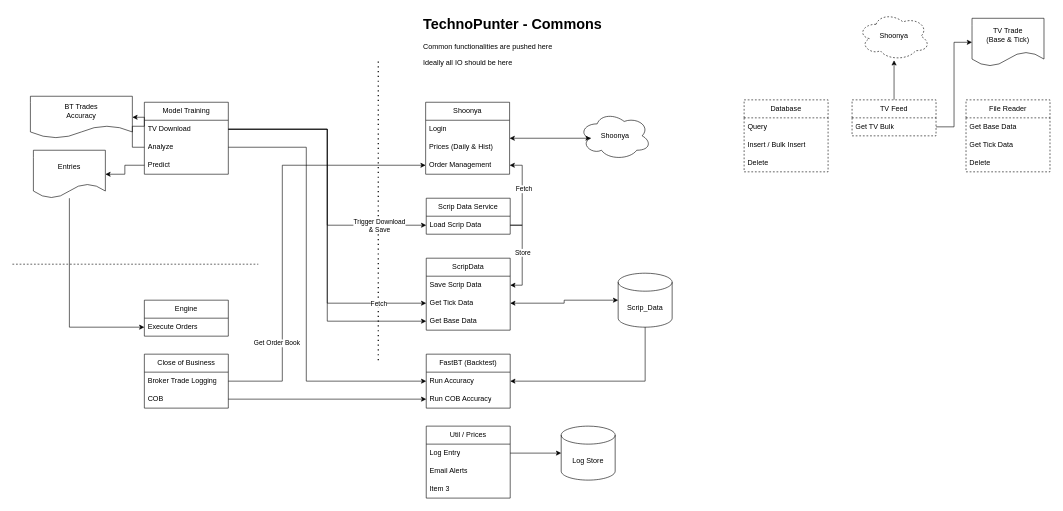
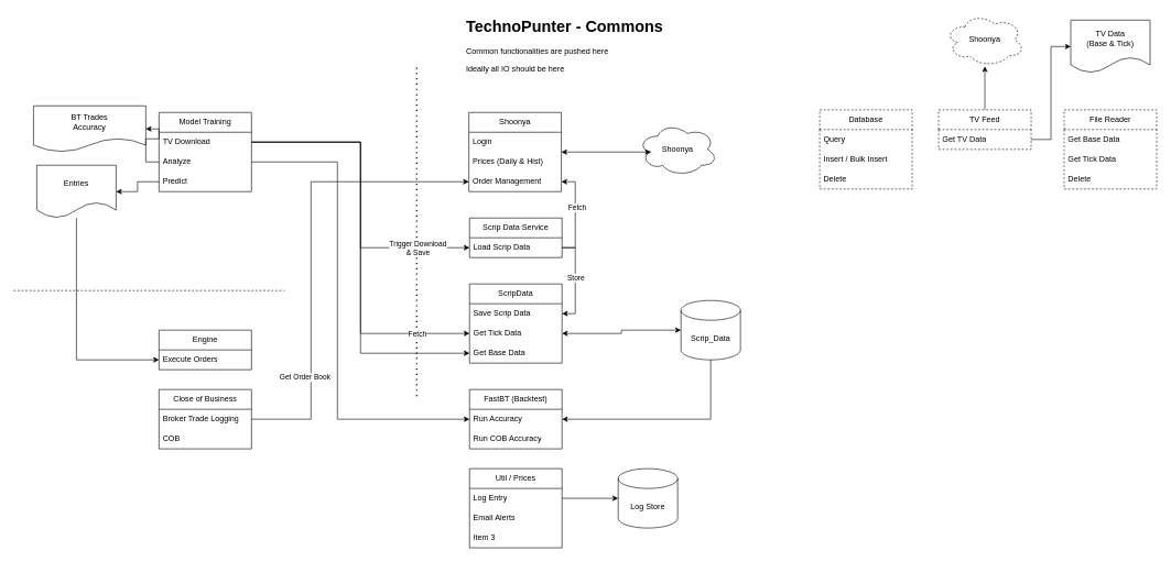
  <mxCell id="0" />
  <mxCell id="1" parent="0" />
  <mxCell id="2" value="Shoonya" style="swimlane;fontStyle=0;childLayout=stackLayout;horizontal=1;startSize=30;horizontalStack=0;resizeParent=1;resizeParentMax=0;resizeLast=0;collapsible=1;marginBottom=0;whiteSpace=wrap;html=1;" vertex="1" parent="1"><mxGeometry x="709" y="170" width="140" height="120" as="geometry" /></mxCell>
  <mxCell id="3" value="Login" style="text;strokeColor=none;fillColor=none;align=left;verticalAlign=middle;spacingLeft=4;spacingRight=4;overflow=hidden;points=[[0,0.5],[1,0.5]];portConstraint=eastwest;rotatable=0;whiteSpace=wrap;html=1;" vertex="1" parent="2"><mxGeometry y="30" width="140" height="30" as="geometry" /></mxCell>
  <mxCell id="4" value="Prices (Daily &amp;amp; Hist)" style="text;strokeColor=none;fillColor=none;align=left;verticalAlign=middle;spacingLeft=4;spacingRight=4;overflow=hidden;points=[[0,0.5],[1,0.5]];portConstraint=eastwest;rotatable=0;whiteSpace=wrap;html=1;" vertex="1" parent="2"><mxGeometry y="60" width="140" height="30" as="geometry" /></mxCell>
  <mxCell id="5" value="Order Management" style="text;strokeColor=none;fillColor=none;align=left;verticalAlign=middle;spacingLeft=4;spacingRight=4;overflow=hidden;points=[[0,0.5],[1,0.5]];portConstraint=eastwest;rotatable=0;whiteSpace=wrap;html=1;" vertex="1" parent="2"><mxGeometry y="90" width="140" height="30" as="geometry" /></mxCell>
  <mxCell id="6" value="ScripData" style="swimlane;fontStyle=0;childLayout=stackLayout;horizontal=1;startSize=30;horizontalStack=0;resizeParent=1;resizeParentMax=0;resizeLast=0;collapsible=1;marginBottom=0;whiteSpace=wrap;html=1;" vertex="1" parent="1"><mxGeometry x="710" y="430" width="140" height="120" as="geometry" /></mxCell>
  <mxCell id="7" value="Save Scrip Data" style="text;strokeColor=none;fillColor=none;align=left;verticalAlign=middle;spacingLeft=4;spacingRight=4;overflow=hidden;points=[[0,0.5],[1,0.5]];portConstraint=eastwest;rotatable=0;whiteSpace=wrap;html=1;" vertex="1" parent="6"><mxGeometry y="30" width="140" height="30" as="geometry" /></mxCell>
  <mxCell id="8" value="Get Tick Data" style="text;strokeColor=none;fillColor=none;align=left;verticalAlign=middle;spacingLeft=4;spacingRight=4;overflow=hidden;points=[[0,0.5],[1,0.5]];portConstraint=eastwest;rotatable=0;whiteSpace=wrap;html=1;" vertex="1" parent="6"><mxGeometry y="60" width="140" height="30" as="geometry" /></mxCell>
  <mxCell id="9" value="Get Base Data" style="text;strokeColor=none;fillColor=none;align=left;verticalAlign=middle;spacingLeft=4;spacingRight=4;overflow=hidden;points=[[0,0.5],[1,0.5]];portConstraint=eastwest;rotatable=0;whiteSpace=wrap;html=1;" vertex="1" parent="6"><mxGeometry y="90" width="140" height="30" as="geometry" /></mxCell>
  <mxCell id="10" value="Scrip_Data" style="shape=cylinder3;whiteSpace=wrap;html=1;boundedLbl=1;backgroundOutline=1;size=15;" vertex="1" parent="1"><mxGeometry x="1030" y="455" width="90" height="90" as="geometry" /></mxCell>
  <mxCell id="11" style="edgeStyle=orthogonalEdgeStyle;rounded=0;orthogonalLoop=1;jettySize=auto;html=1;startArrow=classic;startFill=1;" edge="1" parent="1" source="8" target="10"><mxGeometry relative="1" as="geometry" /></mxCell>
  <mxCell id="12" value="Scrip Data Service" style="swimlane;fontStyle=0;childLayout=stackLayout;horizontal=1;startSize=30;horizontalStack=0;resizeParent=1;resizeParentMax=0;resizeLast=0;collapsible=1;marginBottom=0;whiteSpace=wrap;html=1;" vertex="1" parent="1"><mxGeometry x="710" y="330" width="140" height="60" as="geometry" /></mxCell>
  <mxCell id="13" value="Load Scrip Data" style="text;strokeColor=none;fillColor=none;align=left;verticalAlign=middle;spacingLeft=4;spacingRight=4;overflow=hidden;points=[[0,0.5],[1,0.5]];portConstraint=eastwest;rotatable=0;whiteSpace=wrap;html=1;" vertex="1" parent="12"><mxGeometry y="30" width="140" height="30" as="geometry" /></mxCell>
  <mxCell id="14" style="edgeStyle=orthogonalEdgeStyle;rounded=0;orthogonalLoop=1;jettySize=auto;html=1;entryX=1;entryY=0.5;entryDx=0;entryDy=0;exitX=1;exitY=0.5;exitDx=0;exitDy=0;startArrow=classic;startFill=1;endArrow=none;endFill=0;" edge="1" parent="1" source="5" target="13"><mxGeometry relative="1" as="geometry" /></mxCell>
  <mxCell id="15" value="Fetch" style="edgeLabel;html=1;align=center;verticalAlign=middle;resizable=0;points=[];" vertex="1" connectable="0" parent="14"><mxGeometry x="-0.149" y="2" relative="1" as="geometry"><mxPoint as="offset" /></mxGeometry></mxCell>
  <mxCell id="16" value="Shoonya" style="ellipse;shape=cloud;whiteSpace=wrap;html=1;" vertex="1" parent="1"><mxGeometry x="965" y="186" width="120" height="80" as="geometry" /></mxCell>
  <mxCell id="17" style="edgeStyle=orthogonalEdgeStyle;rounded=0;orthogonalLoop=1;jettySize=auto;html=1;entryX=0.16;entryY=0.55;entryDx=0;entryDy=0;entryPerimeter=0;startArrow=classic;startFill=1;" edge="1" parent="1" source="2" target="16"><mxGeometry relative="1" as="geometry" /></mxCell>
  <mxCell id="18" value="" style="endArrow=none;dashed=1;html=1;dashPattern=1 3;strokeWidth=2;rounded=0;" edge="1" parent="1"><mxGeometry width="50" height="50" relative="1" as="geometry"><mxPoint x="630" y="600" as="sourcePoint" /><mxPoint x="630" y="100" as="targetPoint" /></mxGeometry></mxCell>
  <mxCell id="19" value="&lt;h1&gt;TechnoPunter - Commons&lt;/h1&gt;&lt;p&gt;Common functionalities are pushed here&lt;/p&gt;&lt;p&gt;Ideally all IO should be here&lt;/p&gt;" style="text;html=1;strokeColor=none;fillColor=none;spacing=5;spacingTop=-20;whiteSpace=wrap;overflow=hidden;rounded=0;" vertex="1" parent="1"><mxGeometry x="700" y="20" width="340" height="120" as="geometry" /></mxCell>
  <mxCell id="20" style="edgeStyle=orthogonalEdgeStyle;rounded=0;orthogonalLoop=1;jettySize=auto;html=1;exitX=1;exitY=0.5;exitDx=0;exitDy=0;" edge="1" parent="1" source="22" target="25"><mxGeometry relative="1" as="geometry" /></mxCell>
  <mxCell id="21" value="Util / Prices" style="swimlane;fontStyle=0;childLayout=stackLayout;horizontal=1;startSize=30;horizontalStack=0;resizeParent=1;resizeParentMax=0;resizeLast=0;collapsible=1;marginBottom=0;whiteSpace=wrap;html=1;" vertex="1" parent="1"><mxGeometry x="710" y="710" width="140" height="120" as="geometry" /></mxCell>
  <mxCell id="22" value="Log Entry" style="text;strokeColor=none;fillColor=none;align=left;verticalAlign=middle;spacingLeft=4;spacingRight=4;overflow=hidden;points=[[0,0.5],[1,0.5]];portConstraint=eastwest;rotatable=0;whiteSpace=wrap;html=1;" vertex="1" parent="21"><mxGeometry y="30" width="140" height="30" as="geometry" /></mxCell>
  <mxCell id="23" value="Email Alerts" style="text;strokeColor=none;fillColor=none;align=left;verticalAlign=middle;spacingLeft=4;spacingRight=4;overflow=hidden;points=[[0,0.5],[1,0.5]];portConstraint=eastwest;rotatable=0;whiteSpace=wrap;html=1;" vertex="1" parent="21"><mxGeometry y="60" width="140" height="30" as="geometry" /></mxCell>
  <mxCell id="24" value="Item 3" style="text;strokeColor=none;fillColor=none;align=left;verticalAlign=middle;spacingLeft=4;spacingRight=4;overflow=hidden;points=[[0,0.5],[1,0.5]];portConstraint=eastwest;rotatable=0;whiteSpace=wrap;html=1;" vertex="1" parent="21"><mxGeometry y="90" width="140" height="30" as="geometry" /></mxCell>
  <mxCell id="25" value="Log Store" style="shape=cylinder3;whiteSpace=wrap;html=1;boundedLbl=1;backgroundOutline=1;size=15;" vertex="1" parent="1"><mxGeometry x="935" y="710" width="90" height="90" as="geometry" /></mxCell>
  <mxCell id="26" value="Database" style="swimlane;fontStyle=0;childLayout=stackLayout;horizontal=1;startSize=30;horizontalStack=0;resizeParent=1;resizeParentMax=0;resizeLast=0;collapsible=1;marginBottom=0;whiteSpace=wrap;html=1;dashed=1;" vertex="1" parent="1"><mxGeometry x="1240" y="166" width="140" height="120" as="geometry" /></mxCell>
  <mxCell id="27" value="Query" style="text;strokeColor=none;fillColor=none;align=left;verticalAlign=middle;spacingLeft=4;spacingRight=4;overflow=hidden;points=[[0,0.5],[1,0.5]];portConstraint=eastwest;rotatable=0;whiteSpace=wrap;html=1;" vertex="1" parent="26"><mxGeometry y="30" width="140" height="30" as="geometry" /></mxCell>
  <mxCell id="28" value="Insert / Bulk Insert" style="text;strokeColor=none;fillColor=none;align=left;verticalAlign=middle;spacingLeft=4;spacingRight=4;overflow=hidden;points=[[0,0.5],[1,0.5]];portConstraint=eastwest;rotatable=0;whiteSpace=wrap;html=1;" vertex="1" parent="26"><mxGeometry y="60" width="140" height="30" as="geometry" /></mxCell>
  <mxCell id="29" value="Delete" style="text;strokeColor=none;fillColor=none;align=left;verticalAlign=middle;spacingLeft=4;spacingRight=4;overflow=hidden;points=[[0,0.5],[1,0.5]];portConstraint=eastwest;rotatable=0;whiteSpace=wrap;html=1;" vertex="1" parent="26"><mxGeometry y="90" width="140" height="30" as="geometry" /></mxCell>
  <mxCell id="30" value="" style="edgeStyle=orthogonalEdgeStyle;rounded=0;orthogonalLoop=1;jettySize=auto;html=1;" edge="1" parent="1" source="31" target="33"><mxGeometry relative="1" as="geometry" /></mxCell>
  <mxCell id="31" value="TV Feed" style="swimlane;fontStyle=0;childLayout=stackLayout;horizontal=1;startSize=30;horizontalStack=0;resizeParent=1;resizeParentMax=0;resizeLast=0;collapsible=1;marginBottom=0;whiteSpace=wrap;html=1;dashed=1;" vertex="1" parent="1"><mxGeometry x="1420" y="166" width="140" height="60" as="geometry" /></mxCell>
- <mxCell id="32" value="Get TV Bulk" style="text;strokeColor=none;fillColor=none;align=left;verticalAlign=middle;spacingLeft=4;spacingRight=4;overflow=hidden;points=[[0,0.5],[1,0.5]];portConstraint=eastwest;rotatable=0;whiteSpace=wrap;html=1;" vertex="1" parent="31"><mxGeometry y="30" width="140" height="30" as="geometry" /></mxCell>
+ <mxCell id="32" value="Get TV Data" style="text;strokeColor=none;fillColor=none;align=left;verticalAlign=middle;spacingLeft=4;spacingRight=4;overflow=hidden;points=[[0,0.5],[1,0.5]];portConstraint=eastwest;rotatable=0;whiteSpace=wrap;html=1;" vertex="1" parent="31"><mxGeometry y="30" width="140" height="30" as="geometry" /></mxCell>
  <mxCell id="33" value="Shoonya" style="ellipse;shape=cloud;whiteSpace=wrap;html=1;dashed=1;" vertex="1" parent="1"><mxGeometry x="1430" y="20" width="120" height="80" as="geometry" /></mxCell>
  <mxCell id="34" value="File Reader" style="swimlane;fontStyle=0;childLayout=stackLayout;horizontal=1;startSize=30;horizontalStack=0;resizeParent=1;resizeParentMax=0;resizeLast=0;collapsible=1;marginBottom=0;whiteSpace=wrap;html=1;dashed=1;" vertex="1" parent="1"><mxGeometry x="1610" y="166" width="140" height="120" as="geometry" /></mxCell>
  <mxCell id="35" value="Get Base Data" style="text;strokeColor=none;fillColor=none;align=left;verticalAlign=middle;spacingLeft=4;spacingRight=4;overflow=hidden;points=[[0,0.5],[1,0.5]];portConstraint=eastwest;rotatable=0;whiteSpace=wrap;html=1;" vertex="1" parent="34"><mxGeometry y="30" width="140" height="30" as="geometry" /></mxCell>
  <mxCell id="36" value="Get Tick Data" style="text;strokeColor=none;fillColor=none;align=left;verticalAlign=middle;spacingLeft=4;spacingRight=4;overflow=hidden;points=[[0,0.5],[1,0.5]];portConstraint=eastwest;rotatable=0;whiteSpace=wrap;html=1;" vertex="1" parent="34"><mxGeometry y="60" width="140" height="30" as="geometry" /></mxCell>
  <mxCell id="37" value="Delete" style="text;strokeColor=none;fillColor=none;align=left;verticalAlign=middle;spacingLeft=4;spacingRight=4;overflow=hidden;points=[[0,0.5],[1,0.5]];portConstraint=eastwest;rotatable=0;whiteSpace=wrap;html=1;" vertex="1" parent="34"><mxGeometry y="90" width="140" height="30" as="geometry" /></mxCell>
- <mxCell id="38" value="TV Trade&lt;br&gt;(Base &amp;amp; Tick)" style="shape=document;whiteSpace=wrap;html=1;boundedLbl=1;" vertex="1" parent="1"><mxGeometry x="1620" y="30" width="120" height="80" as="geometry" /></mxCell>
+ <mxCell id="38" value="TV Data&lt;br&gt;(Base &amp;amp; Tick)" style="shape=document;whiteSpace=wrap;html=1;boundedLbl=1;" vertex="1" parent="1"><mxGeometry x="1620" y="30" width="120" height="80" as="geometry" /></mxCell>
  <mxCell id="39" style="edgeStyle=orthogonalEdgeStyle;rounded=0;orthogonalLoop=1;jettySize=auto;html=1;entryX=0;entryY=0.5;entryDx=0;entryDy=0;" edge="1" parent="1" source="32" target="38"><mxGeometry relative="1" as="geometry" /></mxCell>
  <mxCell id="40" style="edgeStyle=orthogonalEdgeStyle;rounded=0;orthogonalLoop=1;jettySize=auto;html=1;startArrow=classic;startFill=1;endArrow=none;endFill=0;" edge="1" parent="1" source="41" target="10"><mxGeometry relative="1" as="geometry" /></mxCell>
  <mxCell id="41" value="FastBT (Backtest)" style="swimlane;fontStyle=0;childLayout=stackLayout;horizontal=1;startSize=30;horizontalStack=0;resizeParent=1;resizeParentMax=0;resizeLast=0;collapsible=1;marginBottom=0;whiteSpace=wrap;html=1;" vertex="1" parent="1"><mxGeometry x="710" y="590" width="140" height="90" as="geometry" /></mxCell>
  <mxCell id="42" value="Run Accuracy" style="text;strokeColor=none;fillColor=none;align=left;verticalAlign=middle;spacingLeft=4;spacingRight=4;overflow=hidden;points=[[0,0.5],[1,0.5]];portConstraint=eastwest;rotatable=0;whiteSpace=wrap;html=1;" vertex="1" parent="41"><mxGeometry y="30" width="140" height="30" as="geometry" /></mxCell>
  <mxCell id="43" value="Run COB Accuracy" style="text;strokeColor=none;fillColor=none;align=left;verticalAlign=middle;spacingLeft=4;spacingRight=4;overflow=hidden;points=[[0,0.5],[1,0.5]];portConstraint=eastwest;rotatable=0;whiteSpace=wrap;html=1;" vertex="1" parent="41"><mxGeometry y="60" width="140" height="30" as="geometry" /></mxCell>
  <mxCell id="44" value="Model Training" style="swimlane;fontStyle=0;childLayout=stackLayout;horizontal=1;startSize=30;horizontalStack=0;resizeParent=1;resizeParentMax=0;resizeLast=0;collapsible=1;marginBottom=0;whiteSpace=wrap;html=1;" vertex="1" parent="1"><mxGeometry x="240" y="170" width="140" height="120" as="geometry" /></mxCell>
  <mxCell id="45" value="TV Download" style="text;strokeColor=none;fillColor=none;align=left;verticalAlign=middle;spacingLeft=4;spacingRight=4;overflow=hidden;points=[[0,0.5],[1,0.5]];portConstraint=eastwest;rotatable=0;whiteSpace=wrap;html=1;" vertex="1" parent="44"><mxGeometry y="30" width="140" height="30" as="geometry" /></mxCell>
  <mxCell id="46" value="Analyze" style="text;strokeColor=none;fillColor=none;align=left;verticalAlign=middle;spacingLeft=4;spacingRight=4;overflow=hidden;points=[[0,0.5],[1,0.5]];portConstraint=eastwest;rotatable=0;whiteSpace=wrap;html=1;" vertex="1" parent="44"><mxGeometry y="60" width="140" height="30" as="geometry" /></mxCell>
  <mxCell id="47" value="Predict" style="text;strokeColor=none;fillColor=none;align=left;verticalAlign=middle;spacingLeft=4;spacingRight=4;overflow=hidden;points=[[0,0.5],[1,0.5]];portConstraint=eastwest;rotatable=0;whiteSpace=wrap;html=1;" vertex="1" parent="44"><mxGeometry y="90" width="140" height="30" as="geometry" /></mxCell>
  <mxCell id="48" style="edgeStyle=orthogonalEdgeStyle;rounded=0;orthogonalLoop=1;jettySize=auto;html=1;" edge="1" parent="1" source="45" target="8"><mxGeometry relative="1" as="geometry" /></mxCell>
  <mxCell id="49" value="Fetch" style="edgeLabel;html=1;align=center;verticalAlign=middle;resizable=0;points=[];" vertex="1" connectable="0" parent="48"><mxGeometry x="0.743" y="-4" relative="1" as="geometry"><mxPoint y="-4" as="offset" /></mxGeometry></mxCell>
  <mxCell id="50" style="edgeStyle=orthogonalEdgeStyle;rounded=0;orthogonalLoop=1;jettySize=auto;html=1;entryX=0;entryY=0.5;entryDx=0;entryDy=0;" edge="1" parent="1" source="45" target="9"><mxGeometry relative="1" as="geometry" /></mxCell>
  <mxCell id="51" style="edgeStyle=orthogonalEdgeStyle;rounded=0;orthogonalLoop=1;jettySize=auto;html=1;" edge="1" parent="1" source="45" target="13"><mxGeometry relative="1" as="geometry" /></mxCell>
  <mxCell id="52" value="Trigger Download&lt;br&gt;&amp;amp; Save" style="edgeLabel;html=1;align=center;verticalAlign=middle;resizable=0;points=[];" vertex="1" connectable="0" parent="51"><mxGeometry x="0.716" y="2" relative="1" as="geometry"><mxPoint x="-9" y="2" as="offset" /></mxGeometry></mxCell>
  <mxCell id="53" style="edgeStyle=orthogonalEdgeStyle;rounded=0;orthogonalLoop=1;jettySize=auto;html=1;exitX=1;exitY=0.5;exitDx=0;exitDy=0;" edge="1" parent="1" source="13" target="7"><mxGeometry relative="1" as="geometry" /></mxCell>
  <mxCell id="54" value="Store" style="edgeLabel;html=1;align=center;verticalAlign=middle;resizable=0;points=[];" vertex="1" connectable="0" parent="53"><mxGeometry x="0.1" y="2" relative="1" as="geometry"><mxPoint x="-2" y="-12" as="offset" /></mxGeometry></mxCell>
  <mxCell id="55" value="BT Trades&lt;br&gt;Accuracy" style="shape=document;whiteSpace=wrap;html=1;boundedLbl=1;" vertex="1" parent="1"><mxGeometry x="50" y="160" width="170" height="70" as="geometry" /></mxCell>
  <mxCell id="56" style="edgeStyle=orthogonalEdgeStyle;rounded=0;orthogonalLoop=1;jettySize=auto;html=1;entryX=0;entryY=0.5;entryDx=0;entryDy=0;" edge="1" parent="1" source="57" target="62"><mxGeometry relative="1" as="geometry" /></mxCell>
  <mxCell id="57" value="Entries" style="shape=document;whiteSpace=wrap;html=1;boundedLbl=1;" vertex="1" parent="1"><mxGeometry x="55" y="250" width="120" height="80" as="geometry" /></mxCell>
  <mxCell id="58" style="edgeStyle=orthogonalEdgeStyle;rounded=0;orthogonalLoop=1;jettySize=auto;html=1;" edge="1" parent="1" source="47" target="57"><mxGeometry relative="1" as="geometry" /></mxCell>
  <mxCell id="59" style="edgeStyle=orthogonalEdgeStyle;rounded=0;orthogonalLoop=1;jettySize=auto;html=1;entryX=1;entryY=0.5;entryDx=0;entryDy=0;" edge="1" parent="1" source="46" target="55"><mxGeometry relative="1" as="geometry" /></mxCell>
  <mxCell id="60" style="edgeStyle=orthogonalEdgeStyle;rounded=0;orthogonalLoop=1;jettySize=auto;html=1;entryX=0;entryY=0.5;entryDx=0;entryDy=0;" edge="1" parent="1" source="46" target="42"><mxGeometry relative="1" as="geometry"><Array as="points"><mxPoint x="510" y="245" /><mxPoint x="510" y="635" /></Array></mxGeometry></mxCell>
  <mxCell id="61" value="Engine" style="swimlane;fontStyle=0;childLayout=stackLayout;horizontal=1;startSize=30;horizontalStack=0;resizeParent=1;resizeParentMax=0;resizeLast=0;collapsible=1;marginBottom=0;whiteSpace=wrap;html=1;" vertex="1" parent="1"><mxGeometry x="240" y="500" width="140" height="60" as="geometry" /></mxCell>
  <mxCell id="62" value="Execute Orders" style="text;strokeColor=none;fillColor=none;align=left;verticalAlign=middle;spacingLeft=4;spacingRight=4;overflow=hidden;points=[[0,0.5],[1,0.5]];portConstraint=eastwest;rotatable=0;whiteSpace=wrap;html=1;" vertex="1" parent="61"><mxGeometry y="30" width="140" height="30" as="geometry" /></mxCell>
  <mxCell id="63" value="Close of Business" style="swimlane;fontStyle=0;childLayout=stackLayout;horizontal=1;startSize=30;horizontalStack=0;resizeParent=1;resizeParentMax=0;resizeLast=0;collapsible=1;marginBottom=0;whiteSpace=wrap;html=1;" vertex="1" parent="1"><mxGeometry x="240" y="590" width="140" height="90" as="geometry" /></mxCell>
  <mxCell id="64" value="Broker Trade Logging" style="text;strokeColor=none;fillColor=none;align=left;verticalAlign=middle;spacingLeft=4;spacingRight=4;overflow=hidden;points=[[0,0.5],[1,0.5]];portConstraint=eastwest;rotatable=0;whiteSpace=wrap;html=1;" vertex="1" parent="63"><mxGeometry y="30" width="140" height="30" as="geometry" /></mxCell>
  <mxCell id="65" value="COB" style="text;strokeColor=none;fillColor=none;align=left;verticalAlign=middle;spacingLeft=4;spacingRight=4;overflow=hidden;points=[[0,0.5],[1,0.5]];portConstraint=eastwest;rotatable=0;whiteSpace=wrap;html=1;" vertex="1" parent="63"><mxGeometry y="60" width="140" height="30" as="geometry" /></mxCell>
- <mxCell id="66" style="edgeStyle=orthogonalEdgeStyle;rounded=0;orthogonalLoop=1;jettySize=auto;html=1;" edge="1" parent="1" source="65" target="43"><mxGeometry relative="1" as="geometry" /></mxCell>
  <mxCell id="67" style="edgeStyle=orthogonalEdgeStyle;rounded=0;orthogonalLoop=1;jettySize=auto;html=1;entryX=0;entryY=0.5;entryDx=0;entryDy=0;exitX=1;exitY=0.5;exitDx=0;exitDy=0;" edge="1" parent="1" source="64" target="5"><mxGeometry relative="1" as="geometry"><Array as="points"><mxPoint x="470" y="635" /><mxPoint x="470" y="275" /></Array></mxGeometry></mxCell>
  <mxCell id="68" value="Get Order Book" style="edgeLabel;html=1;align=center;verticalAlign=middle;resizable=0;points=[];" vertex="1" connectable="0" parent="67"><mxGeometry x="-0.553" y="-2" relative="1" as="geometry"><mxPoint x="-12" as="offset" /></mxGeometry></mxCell>
  <mxCell id="69" value="" style="endArrow=none;dashed=1;html=1;rounded=0;" edge="1" parent="1"><mxGeometry width="50" height="50" relative="1" as="geometry"><mxPoint x="20" y="440" as="sourcePoint" /><mxPoint x="430" y="440" as="targetPoint" /></mxGeometry></mxCell>
